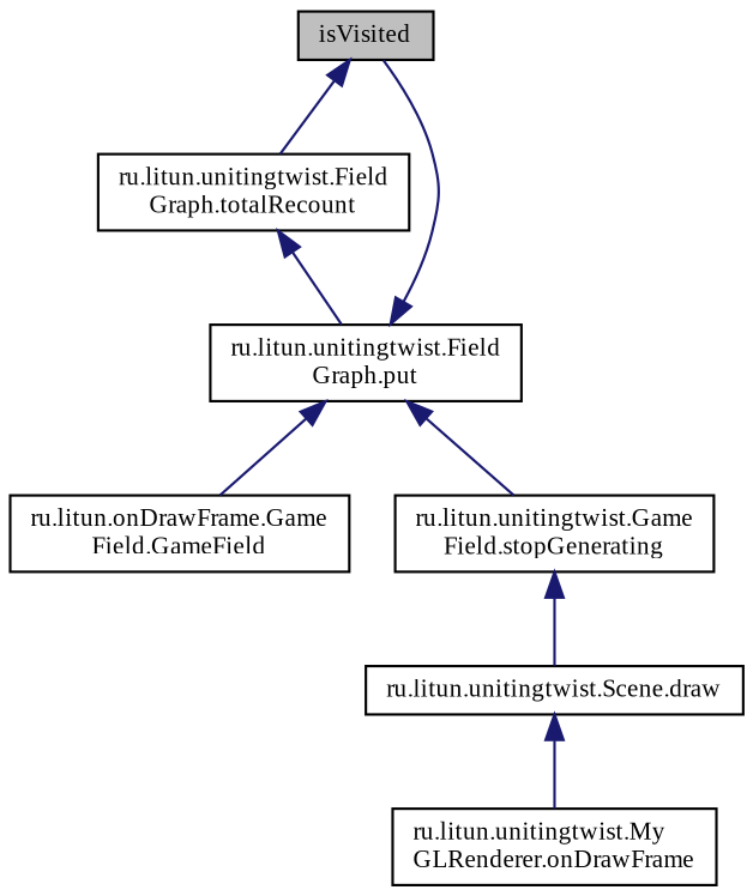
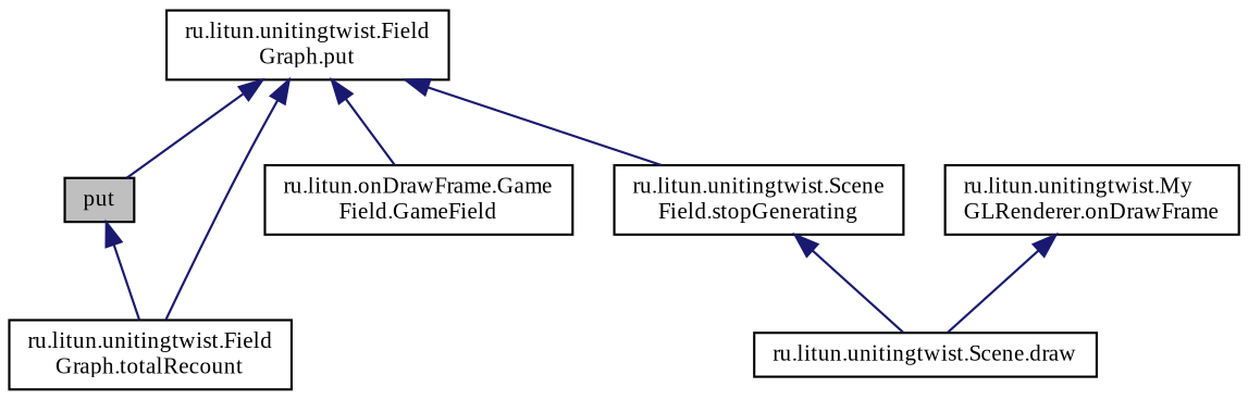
  digraph {
    fontname="Liberation Serif"
    rankdir=TB
    node [color=black fillcolor=white fontname="Liberation Serif" fontsize=10 shape=record style=filled]
    edge [color=midnightblue dir=back fontname="Liberation Serif" fontsize=10 labelfontname=Helvetica labelfontsize=10 style=solid]
-   n1 [fillcolor=grey75 fontcolor=black height=0.2 label=isVisited width=0.4]
+   n1 [fillcolor=grey75 fontcolor=black height=0.2 label=put width=0.4]
    n2 [height=0.2 label="ru.litun.unitingtwist.Field\lGraph.totalRecount" width=0.4]
    n3 [height=0.2 label="ru.litun.unitingtwist.Field\lGraph.put" width=0.4]
    n4 [height=0.2 label="ru.litun.onDrawFrame.Game\lField.GameField" width=0.4]
-   n5 [height=0.2 label="ru.litun.unitingtwist.Game\lField.stopGenerating" width=0.4]
+   n5 [height=0.2 label="ru.litun.unitingtwist.Scene\lField.stopGenerating" width=0.4]
    n6 [height=0.2 label="ru.litun.unitingtwist.Scene.draw" width=0.4]
    n7 [height=0.2 label="ru.litun.unitingtwist.My\lGLRenderer.onDrawFrame" width=0.4]
    n1 -> n2
-   n2 -> n3
+   n3 -> n2
    n3 -> n1
    n3 -> n4
    n3 -> n5
    n5 -> n6
-   n6 -> n7
+   n7 -> n6
  }
